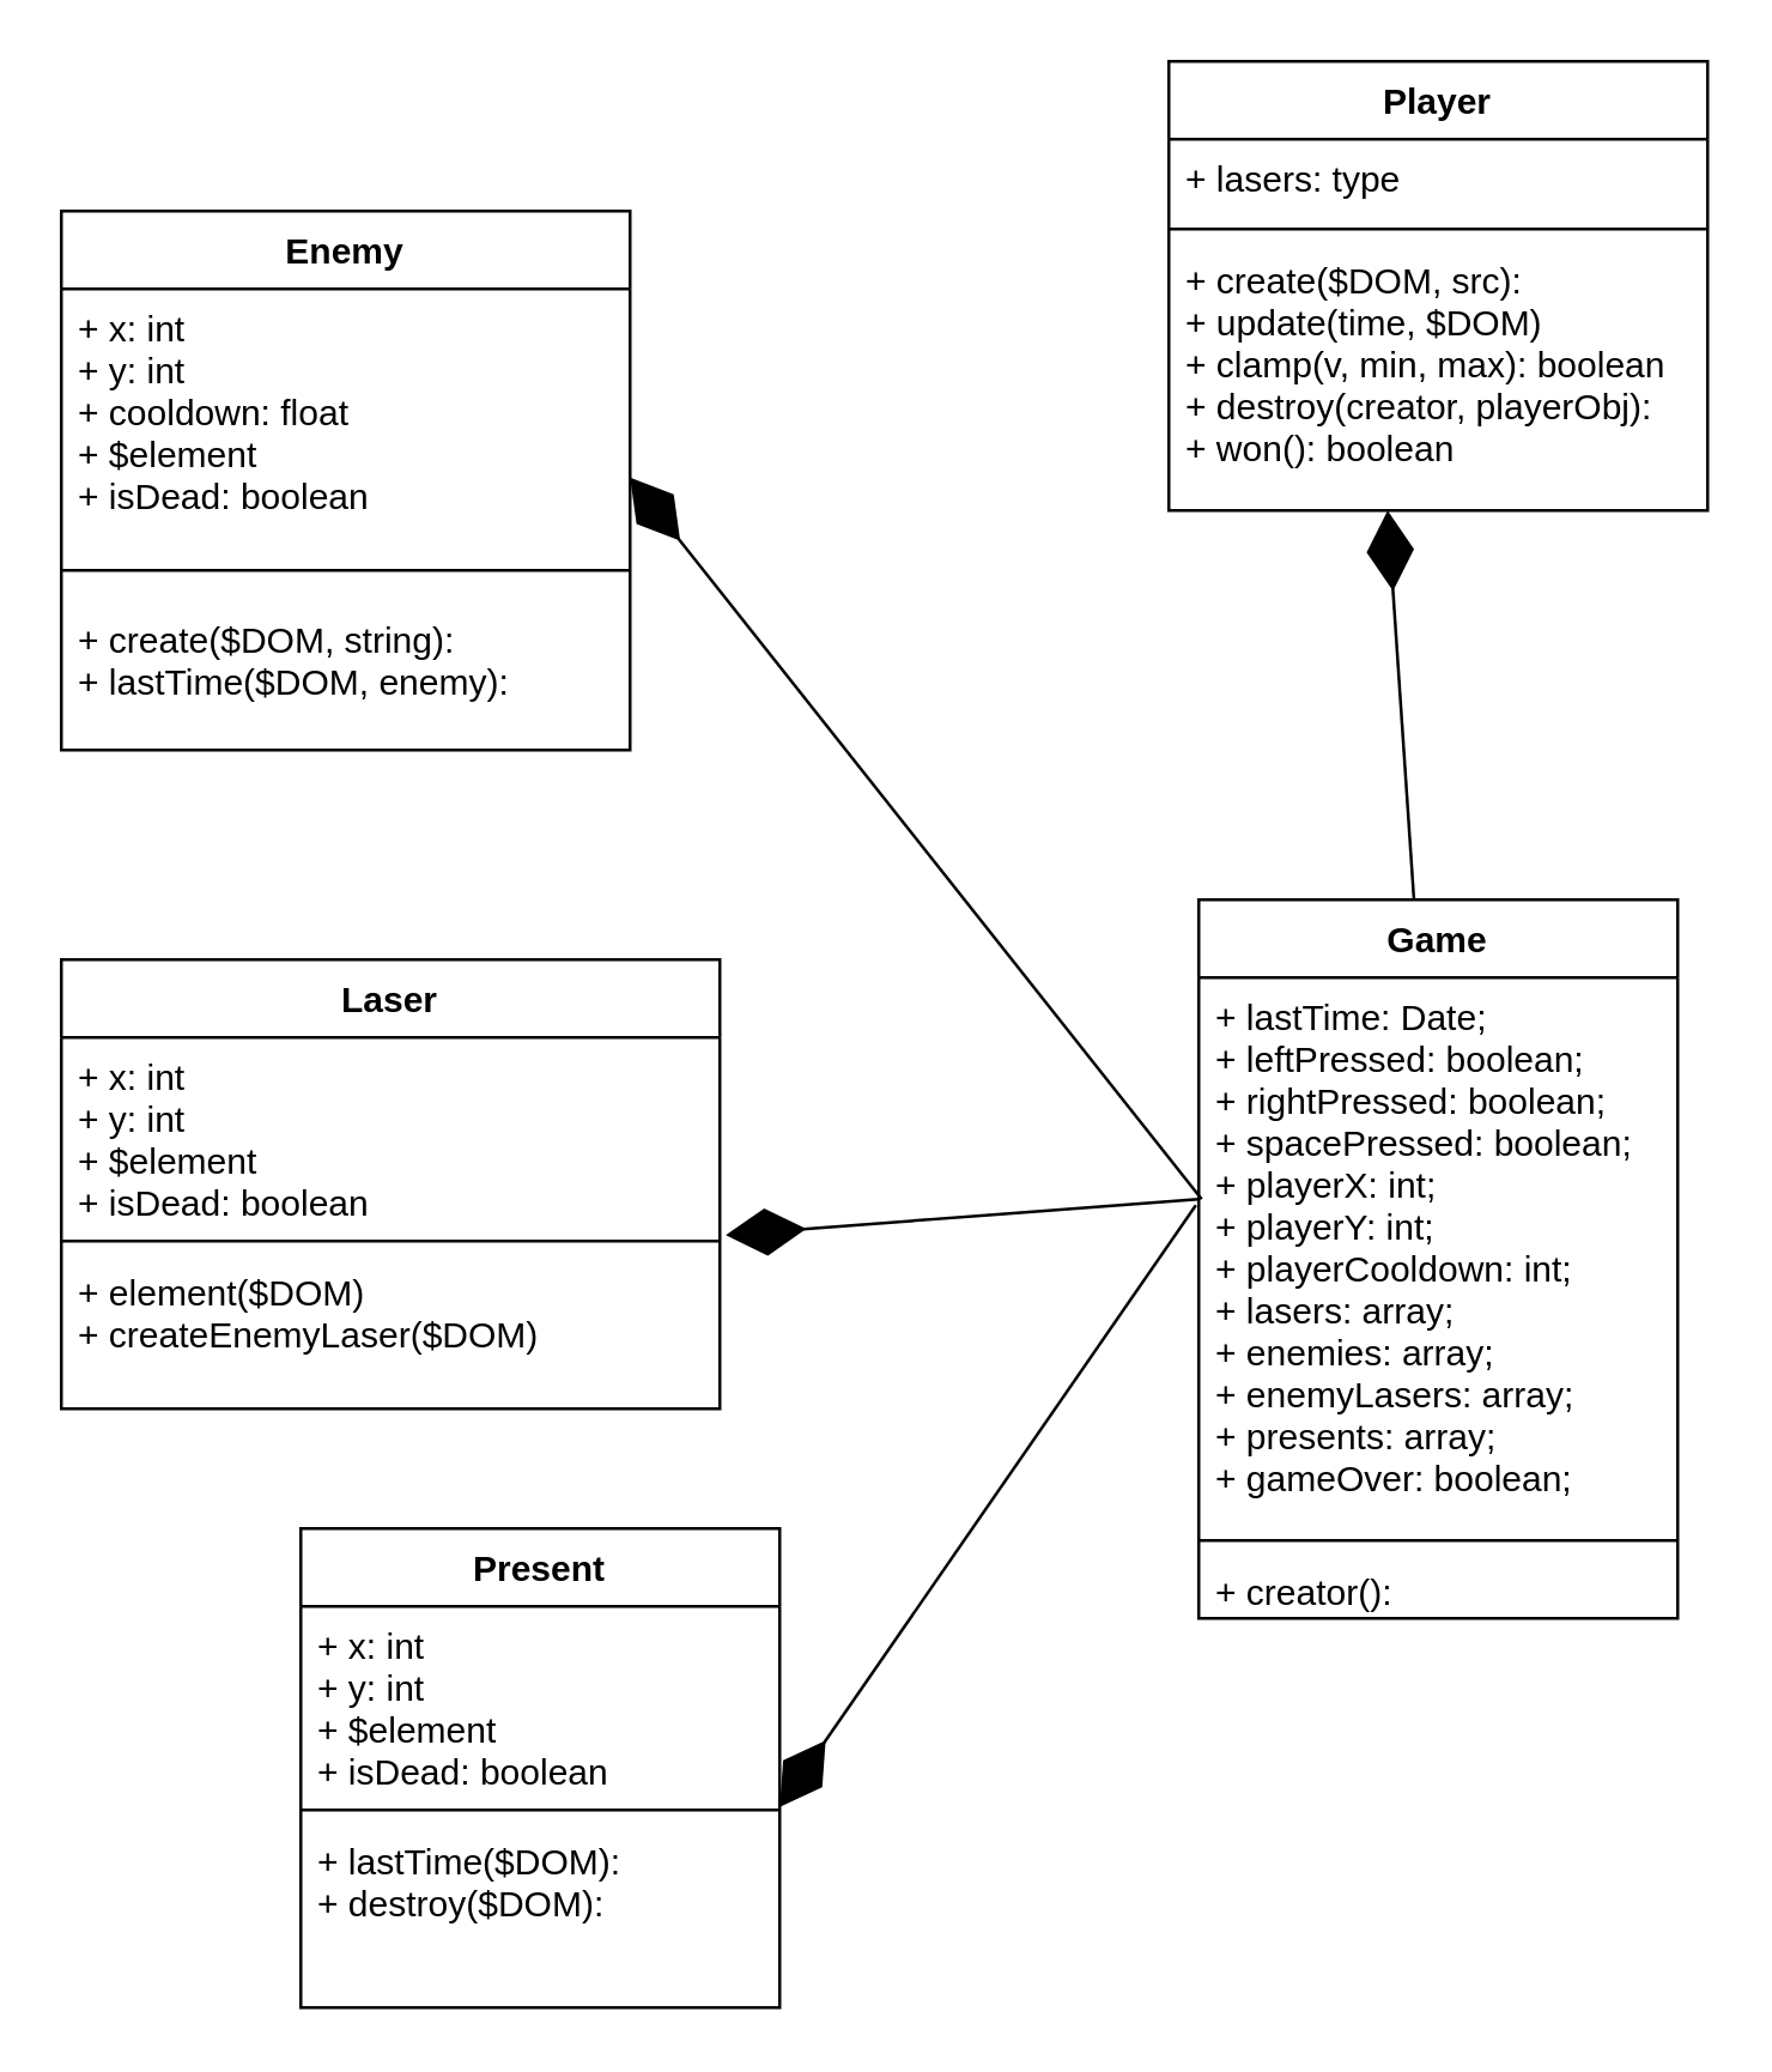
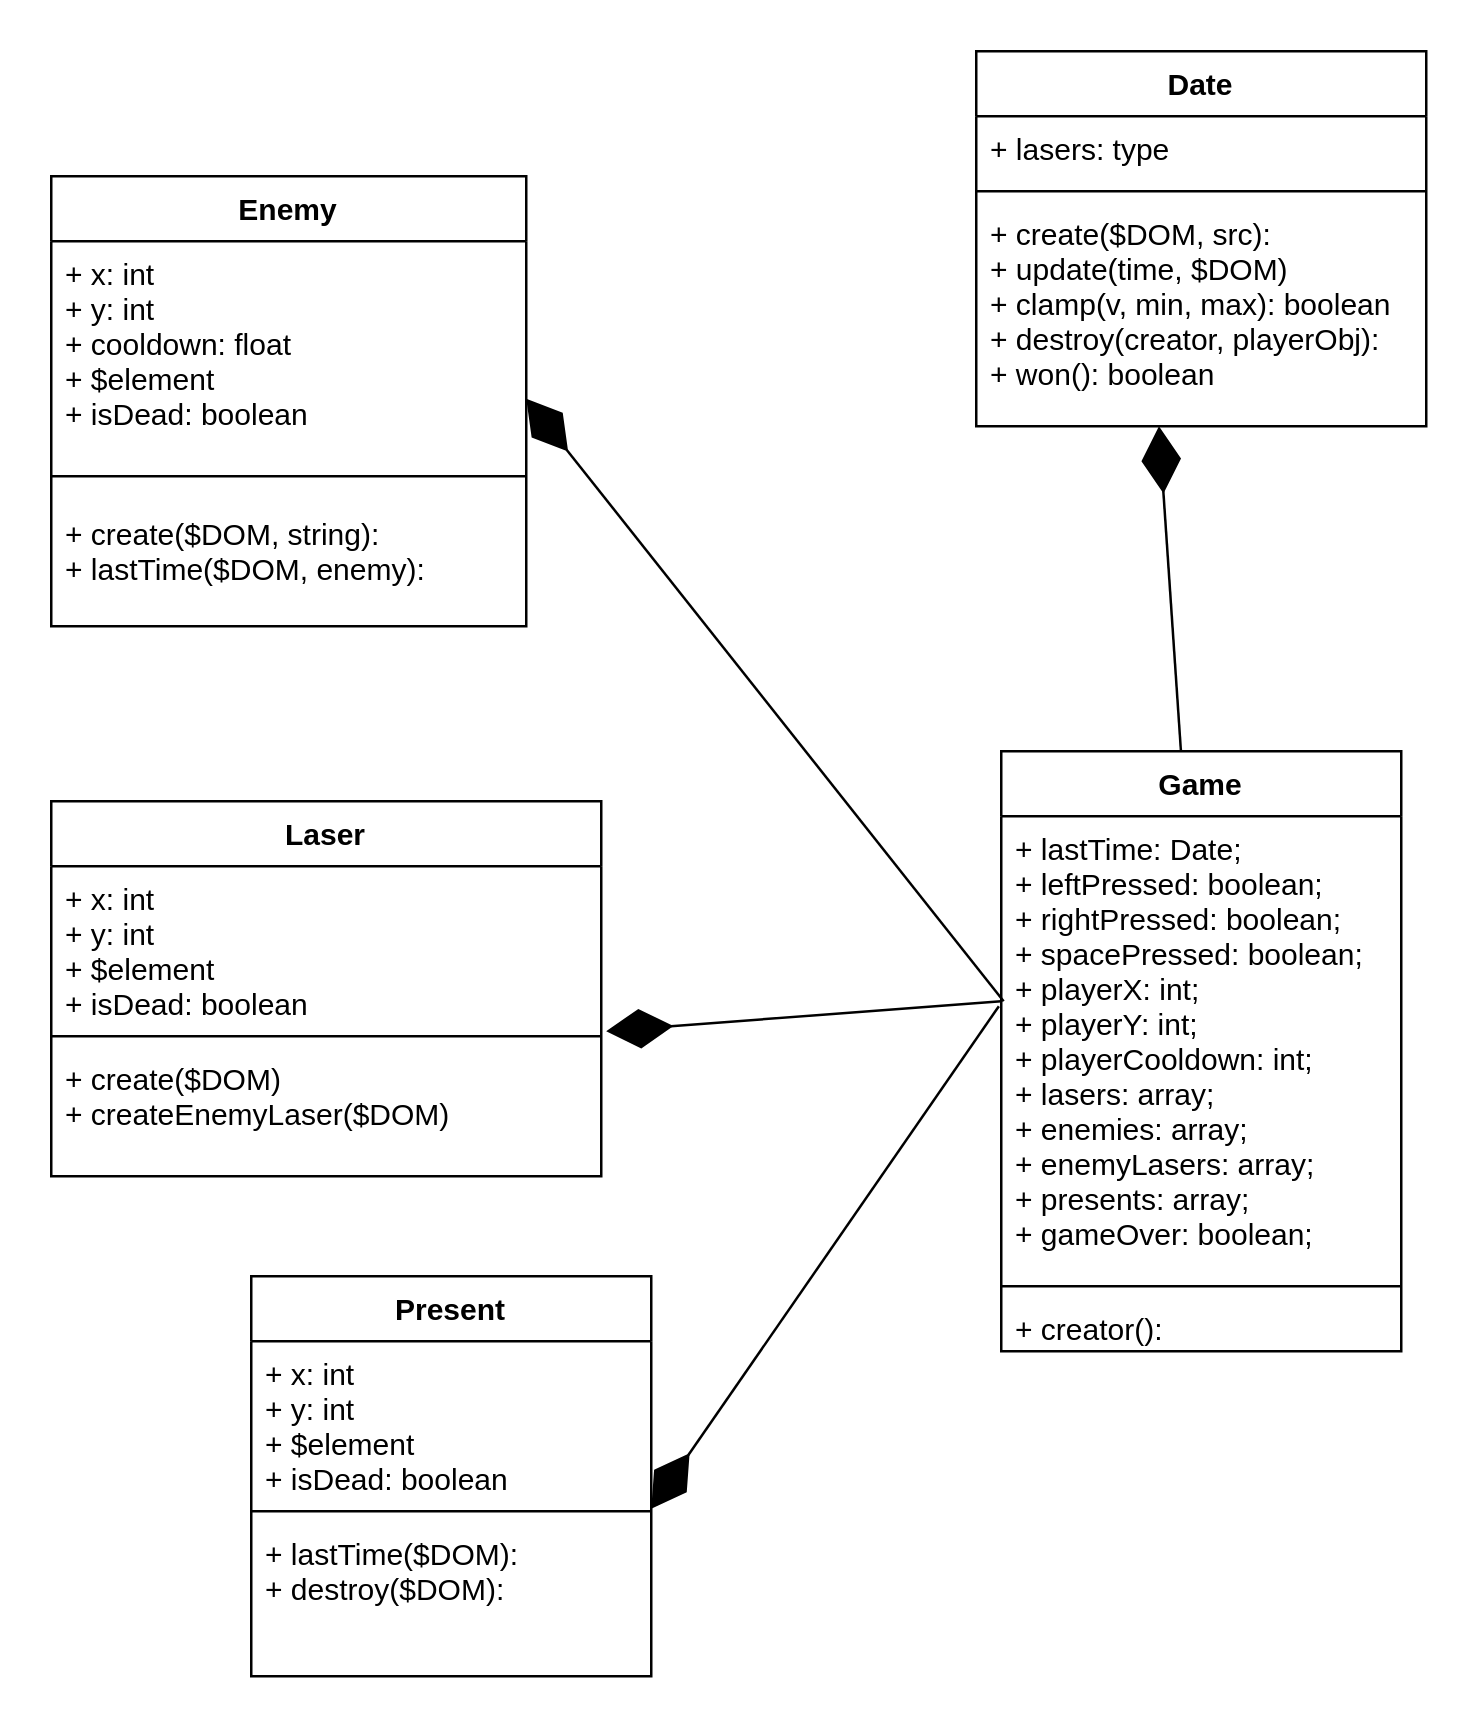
  <mxCell id="0" />
  <mxCell id="1" parent="0" />
  <mxCell id="2" value="Present" style="swimlane;fontStyle=1;align=center;verticalAlign=top;childLayout=stackLayout;horizontal=1;startSize=26;horizontalStack=0;resizeParent=1;resizeParentMax=0;resizeLast=0;collapsible=1;marginBottom=0;" vertex="1" parent="1"><mxGeometry x="100" y="510" width="160" height="160" as="geometry" /></mxCell>
  <mxCell id="3" value="+ x: int&#10;+ y: int&#10;+ $element&#10;+ isDead: boolean&#10;" style="text;strokeColor=none;fillColor=none;align=left;verticalAlign=top;spacingLeft=4;spacingRight=4;overflow=hidden;rotatable=0;points=[[0,0.5],[1,0.5]];portConstraint=eastwest;" vertex="1" parent="2"><mxGeometry y="26" width="160" height="64" as="geometry" /></mxCell>
  <mxCell id="4" value="" style="line;strokeWidth=1;fillColor=none;align=left;verticalAlign=middle;spacingTop=-1;spacingLeft=3;spacingRight=3;rotatable=0;labelPosition=right;points=[];portConstraint=eastwest;" vertex="1" parent="2"><mxGeometry y="90" width="160" height="8" as="geometry" /></mxCell>
  <mxCell id="5" value="+ lastTime($DOM):&#10;+ destroy($DOM):&#10;" style="text;strokeColor=none;fillColor=none;align=left;verticalAlign=top;spacingLeft=4;spacingRight=4;overflow=hidden;rotatable=0;points=[[0,0.5],[1,0.5]];portConstraint=eastwest;" vertex="1" parent="2"><mxGeometry y="98" width="160" height="62" as="geometry" /></mxCell>
  <mxCell id="6" value="Enemy" style="swimlane;fontStyle=1;align=center;verticalAlign=top;childLayout=stackLayout;horizontal=1;startSize=26;horizontalStack=0;resizeParent=1;resizeParentMax=0;resizeLast=0;collapsible=1;marginBottom=0;" vertex="1" parent="1"><mxGeometry x="20" y="70" width="190" height="180" as="geometry" /></mxCell>
  <mxCell id="7" value="+ x: int&#10;+ y: int&#10;+ cooldown: float&#10;+ $element&#10;+ isDead: boolean&#10;" style="text;strokeColor=none;fillColor=none;align=left;verticalAlign=top;spacingLeft=4;spacingRight=4;overflow=hidden;rotatable=0;points=[[0,0.5],[1,0.5]];portConstraint=eastwest;" vertex="1" parent="6"><mxGeometry y="26" width="190" height="84" as="geometry" /></mxCell>
  <mxCell id="8" value="" style="line;strokeWidth=1;fillColor=none;align=left;verticalAlign=middle;spacingTop=-1;spacingLeft=3;spacingRight=3;rotatable=0;labelPosition=right;points=[];portConstraint=eastwest;" vertex="1" parent="6"><mxGeometry y="110" width="190" height="20" as="geometry" /></mxCell>
  <mxCell id="9" value="+ create($DOM, string):&#10;+ lastTime($DOM, enemy):&#10;" style="text;strokeColor=none;fillColor=none;align=left;verticalAlign=top;spacingLeft=4;spacingRight=4;overflow=hidden;rotatable=0;points=[[0,0.5],[1,0.5]];portConstraint=eastwest;" vertex="1" parent="6"><mxGeometry y="130" width="190" height="50" as="geometry" /></mxCell>
- <mxCell id="10" value="Player" style="swimlane;fontStyle=1;align=center;verticalAlign=top;childLayout=stackLayout;horizontal=1;startSize=26;horizontalStack=0;resizeParent=1;resizeParentMax=0;resizeLast=0;collapsible=1;marginBottom=0;" vertex="1" parent="1"><mxGeometry x="390" y="20" width="180" height="150" as="geometry" /></mxCell>
+ <mxCell id="10" value="Date" style="swimlane;fontStyle=1;align=center;verticalAlign=top;childLayout=stackLayout;horizontal=1;startSize=26;horizontalStack=0;resizeParent=1;resizeParentMax=0;resizeLast=0;collapsible=1;marginBottom=0;" vertex="1" parent="1"><mxGeometry x="390" y="20" width="180" height="150" as="geometry" /></mxCell>
  <mxCell id="11" value="+ lasers: type" style="text;strokeColor=none;fillColor=none;align=left;verticalAlign=top;spacingLeft=4;spacingRight=4;overflow=hidden;rotatable=0;points=[[0,0.5],[1,0.5]];portConstraint=eastwest;" vertex="1" parent="10"><mxGeometry y="26" width="180" height="26" as="geometry" /></mxCell>
  <mxCell id="12" value="" style="line;strokeWidth=1;fillColor=none;align=left;verticalAlign=middle;spacingTop=-1;spacingLeft=3;spacingRight=3;rotatable=0;labelPosition=right;points=[];portConstraint=eastwest;" vertex="1" parent="10"><mxGeometry y="52" width="180" height="8" as="geometry" /></mxCell>
  <mxCell id="13" value="+ create($DOM, src):&#10;+ update(time, $DOM)&#10;+ clamp(v, min, max): boolean&#10;+ destroy(creator, playerObj): &#10;+ won(): boolean&#10;" style="text;strokeColor=none;fillColor=none;align=left;verticalAlign=top;spacingLeft=4;spacingRight=4;overflow=hidden;rotatable=0;points=[[0,0.5],[1,0.5]];portConstraint=eastwest;" vertex="1" parent="10"><mxGeometry y="60" width="180" height="90" as="geometry" /></mxCell>
  <mxCell id="14" value="Laser" style="swimlane;fontStyle=1;align=center;verticalAlign=top;childLayout=stackLayout;horizontal=1;startSize=26;horizontalStack=0;resizeParent=1;resizeParentMax=0;resizeLast=0;collapsible=1;marginBottom=0;" vertex="1" parent="1"><mxGeometry x="20" y="320" width="220" height="150" as="geometry" /></mxCell>
  <mxCell id="15" value="+ x: int&#10;+ y: int&#10;+ $element&#10;+ isDead: boolean&#10;" style="text;strokeColor=none;fillColor=none;align=left;verticalAlign=top;spacingLeft=4;spacingRight=4;overflow=hidden;rotatable=0;points=[[0,0.5],[1,0.5]];portConstraint=eastwest;" vertex="1" parent="14"><mxGeometry y="26" width="220" height="64" as="geometry" /></mxCell>
  <mxCell id="16" value="" style="line;strokeWidth=1;fillColor=none;align=left;verticalAlign=middle;spacingTop=-1;spacingLeft=3;spacingRight=3;rotatable=0;labelPosition=right;points=[];portConstraint=eastwest;" vertex="1" parent="14"><mxGeometry y="90" width="220" height="8" as="geometry" /></mxCell>
- <mxCell id="17" value="+ element($DOM)&#10;+ createEnemyLaser($DOM)&#10;" style="text;strokeColor=none;fillColor=none;align=left;verticalAlign=top;spacingLeft=4;spacingRight=4;overflow=hidden;rotatable=0;points=[[0,0.5],[1,0.5]];portConstraint=eastwest;" vertex="1" parent="14"><mxGeometry y="98" width="220" height="52" as="geometry" /></mxCell>
+ <mxCell id="17" value="+ create($DOM)&#10;+ createEnemyLaser($DOM)&#10;" style="text;strokeColor=none;fillColor=none;align=left;verticalAlign=top;spacingLeft=4;spacingRight=4;overflow=hidden;rotatable=0;points=[[0,0.5],[1,0.5]];portConstraint=eastwest;" vertex="1" parent="14"><mxGeometry y="98" width="220" height="52" as="geometry" /></mxCell>
  <mxCell id="18" value="Game" style="swimlane;fontStyle=1;align=center;verticalAlign=top;childLayout=stackLayout;horizontal=1;startSize=26;horizontalStack=0;resizeParent=1;resizeParentMax=0;resizeLast=0;collapsible=1;marginBottom=0;" vertex="1" parent="1"><mxGeometry x="400" y="300" width="160" height="240" as="geometry" /></mxCell>
  <mxCell id="19" value="+ lastTime: Date;&#10;+ leftPressed: boolean;&#10;+ rightPressed: boolean;&#10;+ spacePressed: boolean;&#10;+ playerX: int;&#10;+ playerY: int;&#10;+ playerCooldown: int;&#10;+ lasers: array;&#10;+ enemies: array;&#10;+ enemyLasers: array;&#10;+ presents: array;&#10;+ gameOver: boolean;&#10;" style="text;strokeColor=none;fillColor=none;align=left;verticalAlign=top;spacingLeft=4;spacingRight=4;overflow=hidden;rotatable=0;points=[[0,0.5],[1,0.5]];portConstraint=eastwest;" vertex="1" parent="18"><mxGeometry y="26" width="160" height="184" as="geometry" /></mxCell>
  <mxCell id="20" value="" style="line;strokeWidth=1;fillColor=none;align=left;verticalAlign=middle;spacingTop=-1;spacingLeft=3;spacingRight=3;rotatable=0;labelPosition=right;points=[];portConstraint=eastwest;" vertex="1" parent="18"><mxGeometry y="210" width="160" height="8" as="geometry" /></mxCell>
  <mxCell id="21" value="+ creator():" style="text;strokeColor=none;fillColor=none;align=left;verticalAlign=top;spacingLeft=4;spacingRight=4;overflow=hidden;rotatable=0;points=[[0,0.5],[1,0.5]];portConstraint=eastwest;" vertex="1" parent="18"><mxGeometry y="218" width="160" height="22" as="geometry" /></mxCell>
  <mxCell id="22" value="" style="endArrow=diamondThin;endFill=1;endSize=24;html=1;exitX=0;exitY=0.402;exitDx=0;exitDy=0;exitPerimeter=0;entryX=1.009;entryY=1.031;entryDx=0;entryDy=0;entryPerimeter=0;" edge="1" parent="1" source="19" target="15"><mxGeometry width="160" relative="1" as="geometry"><mxPoint x="200" y="58" as="sourcePoint" /><mxPoint x="300" y="68" as="targetPoint" /></mxGeometry></mxCell>
  <mxCell id="23" value="" style="endArrow=diamondThin;endFill=1;endSize=24;html=1;entryX=1;entryY=0.75;entryDx=0;entryDy=0;entryPerimeter=0;exitX=0.006;exitY=0.402;exitDx=0;exitDy=0;exitPerimeter=0;" edge="1" parent="1" source="19" target="7"><mxGeometry width="160" relative="1" as="geometry"><mxPoint x="290" y="80" as="sourcePoint" /><mxPoint x="450" y="80" as="targetPoint" /></mxGeometry></mxCell>
  <mxCell id="24" value="" style="endArrow=diamondThin;endFill=1;endSize=24;html=1;entryX=1;entryY=0.375;entryDx=0;entryDy=0;entryPerimeter=0;exitX=-0.006;exitY=0.413;exitDx=0;exitDy=0;exitPerimeter=0;" edge="1" parent="1" source="19" target="4"><mxGeometry width="160" relative="1" as="geometry"><mxPoint x="310" y="550" as="sourcePoint" /><mxPoint x="470" y="550" as="targetPoint" /></mxGeometry></mxCell>
  <mxCell id="25" value="" style="endArrow=diamondThin;endFill=1;endSize=24;html=1;entryX=0.406;entryY=1;entryDx=0;entryDy=0;entryPerimeter=0;" edge="1" parent="1" source="18" target="13"><mxGeometry width="160" relative="1" as="geometry"><mxPoint x="270" y="40" as="sourcePoint" /><mxPoint x="430" y="40" as="targetPoint" /></mxGeometry></mxCell>
